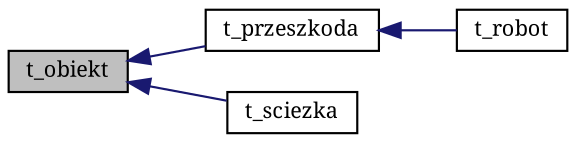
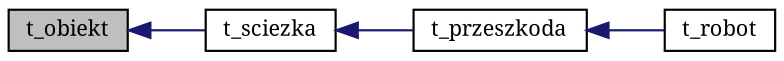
  digraph {
    fontname="Noto Serif"
    rankdir=LR
    node [color=black fillcolor=white fontname="Noto Serif" fontsize=10 shape=record style=filled]
    edge [color=midnightblue dir=back fontname="Noto Serif" fontsize=10 labelfontname=Helvetica labelfontsize=10 style=solid]
    n1 [fillcolor=grey75 fontcolor=black height=0.2 label=t_obiekt width=0.4]
    n2 [height=0.2 label=t_przeszkoda width=0.4]
    n3 [height=0.2 label=t_sciezka width=0.4]
    n4 [height=0.2 label=t_robot width=0.4]
-   n1 -> n2
+   n3 -> n2
    n1 -> n3
    n2 -> n4
  }
